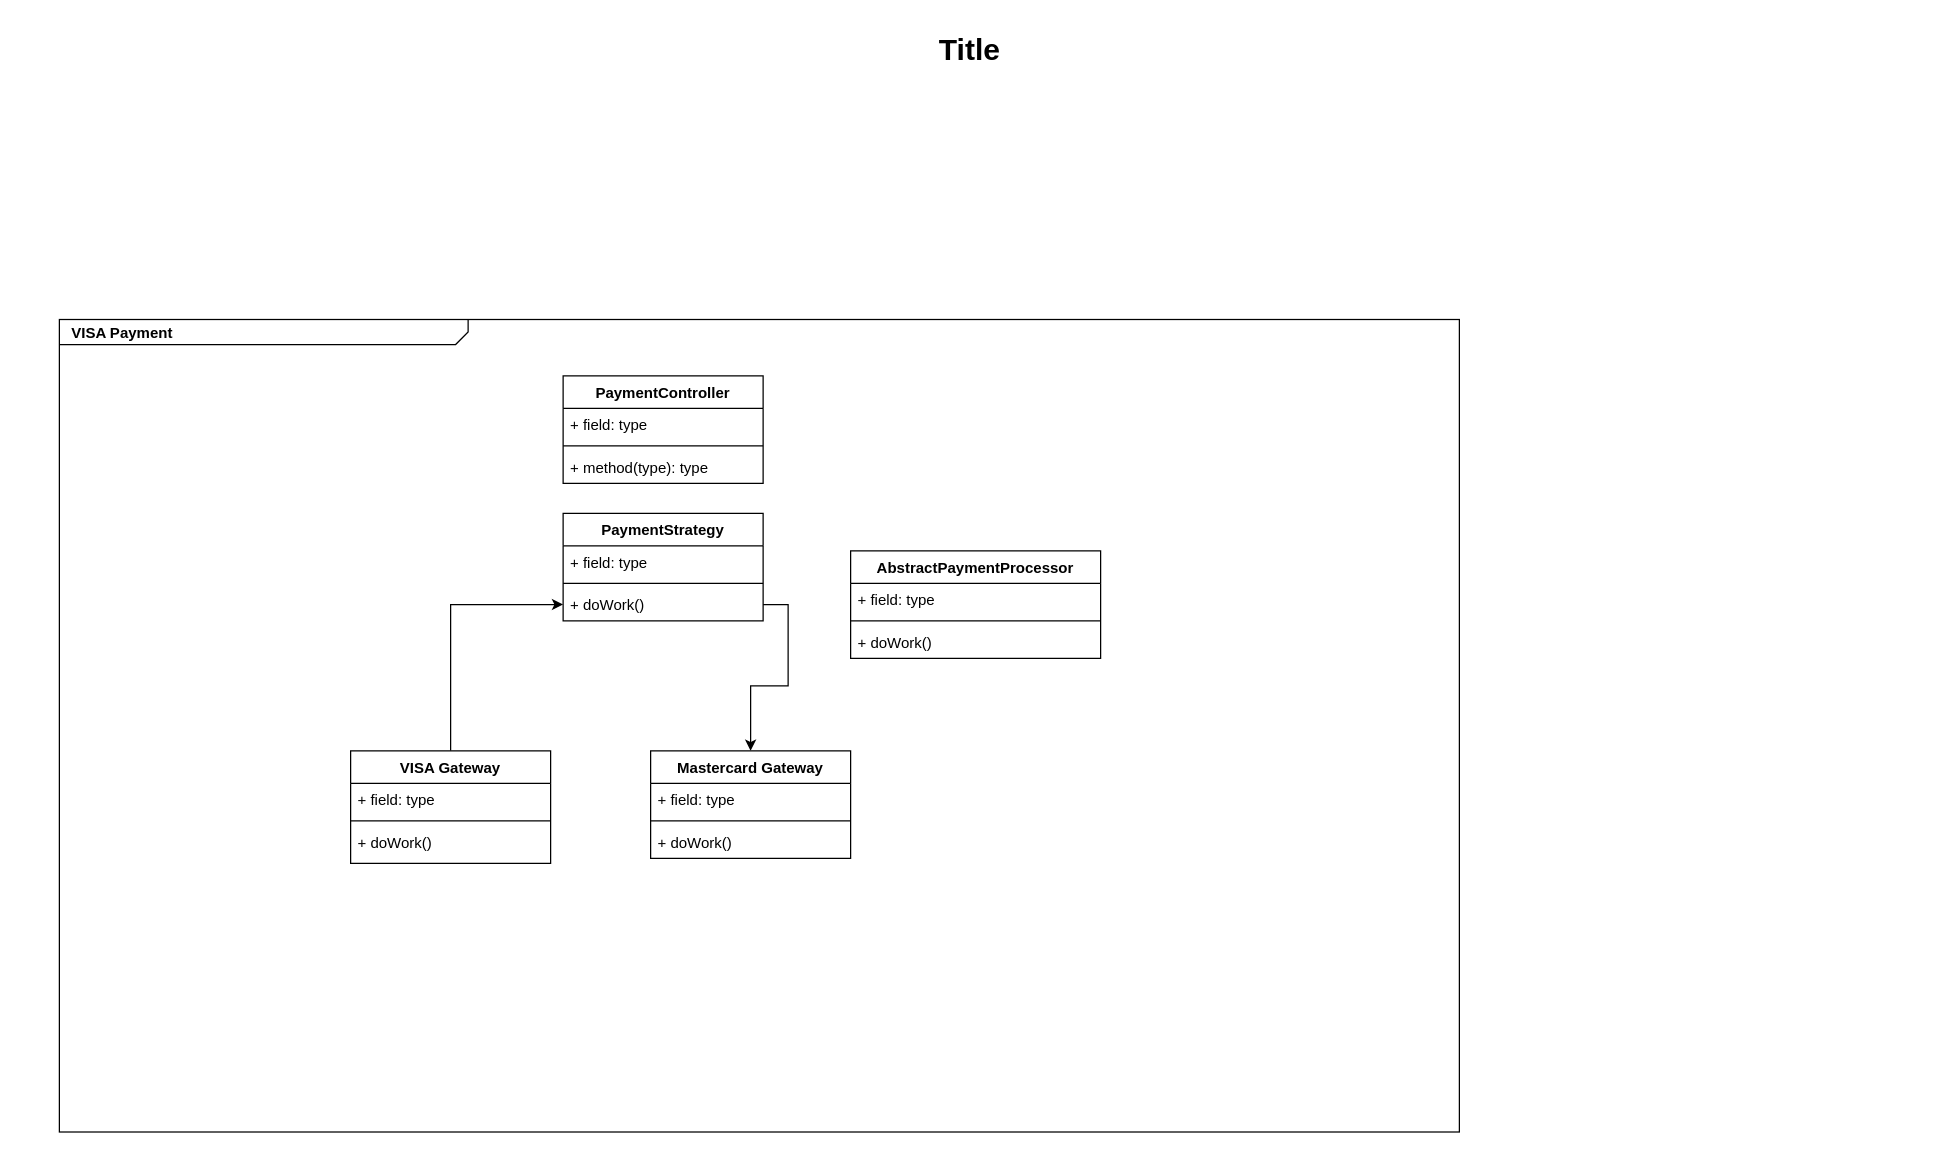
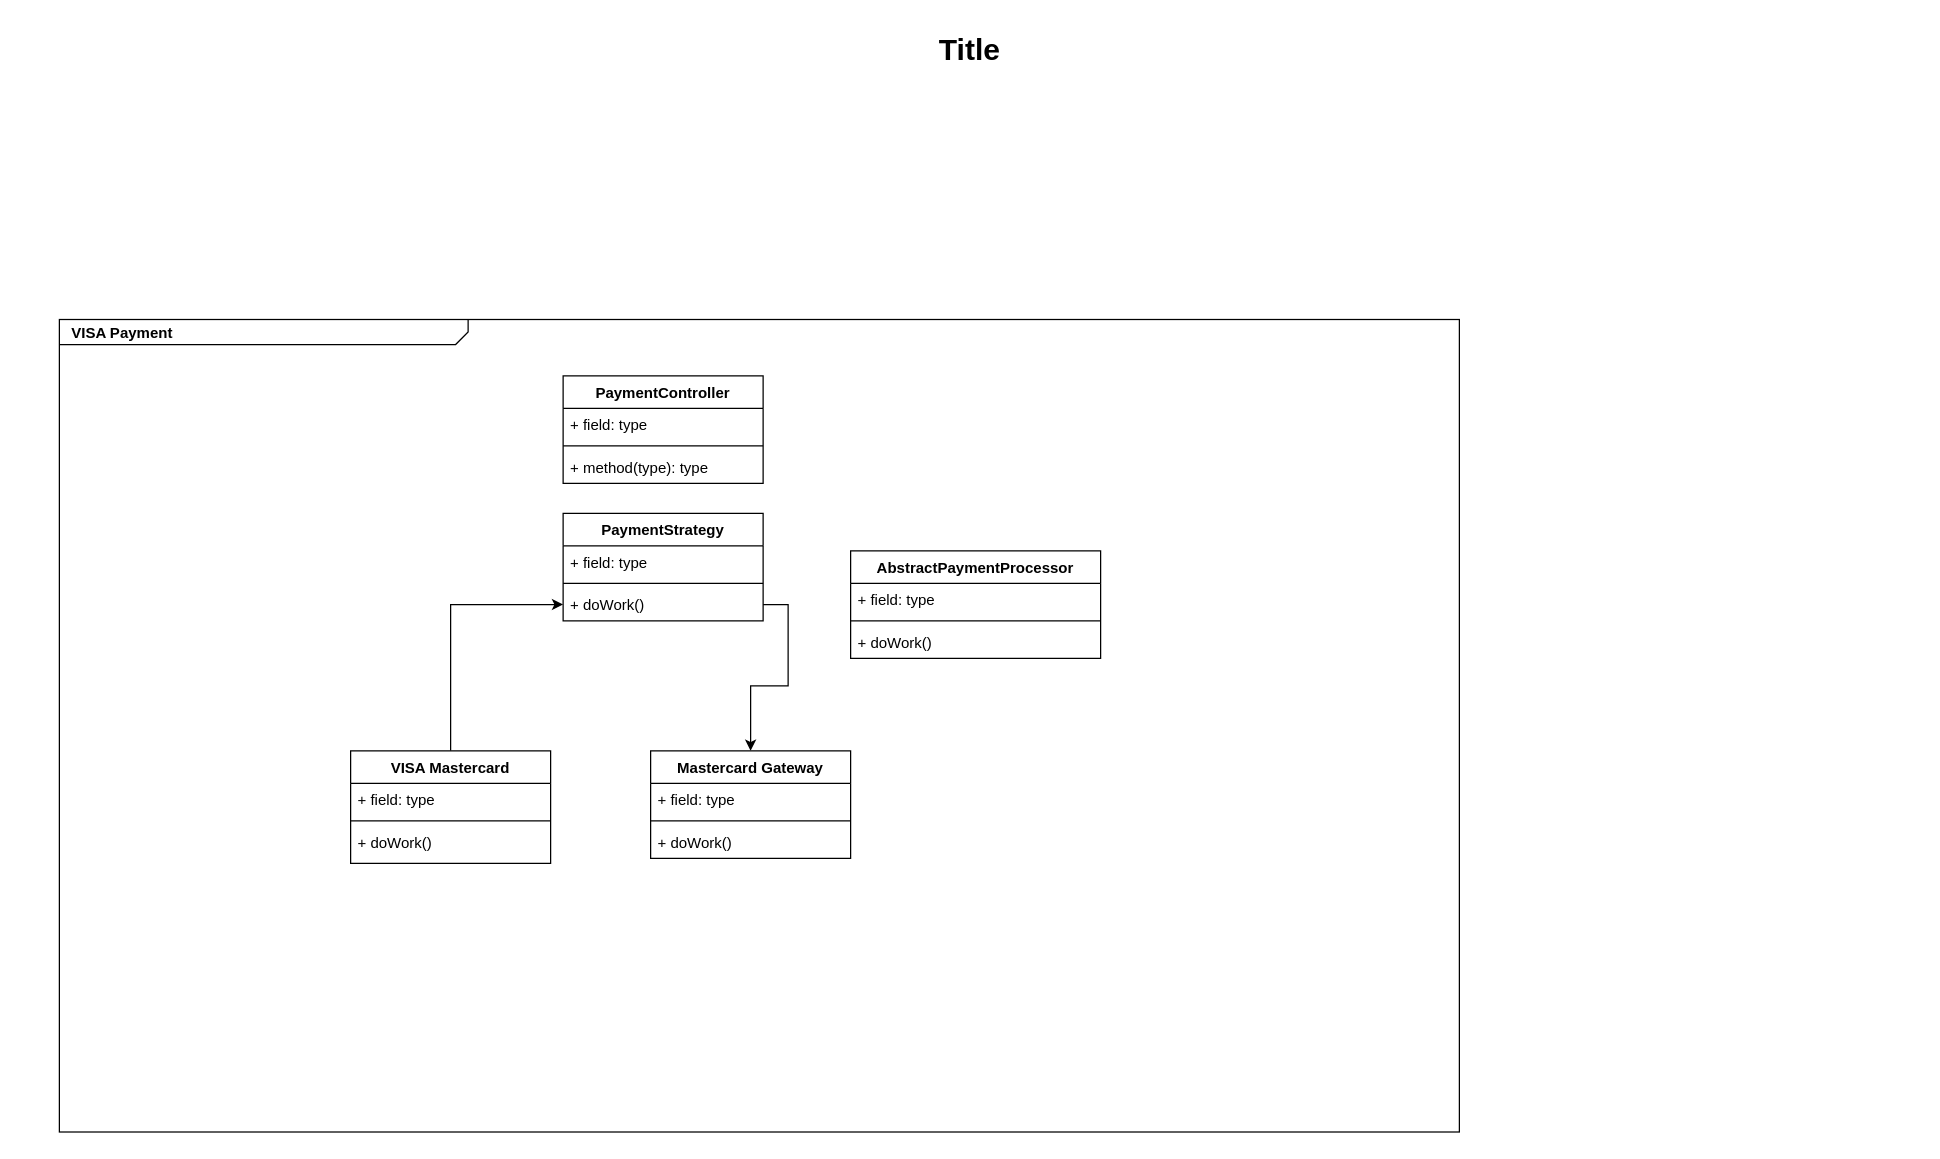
  <mxCell id="0" style=";html=1;" />
  <mxCell id="1" style=";html=1;" parent="0" />
  <mxCell id="2" style="edgeStyle=orthogonalEdgeStyle;rounded=0;orthogonalLoop=1;jettySize=auto;html=1;exitX=1;exitY=0.5;exitDx=0;exitDy=0;entryX=0.5;entryY=0;entryDx=0;entryDy=0;" edge="1" parent="1" source="12" target="18"><mxGeometry relative="1" as="geometry" /></mxCell>
  <mxCell id="3" value="&lt;p style=&quot;margin: 0px ; margin-top: 4px ; margin-left: 10px ; text-align: left&quot;&gt;&lt;b&gt;VISA Payment&lt;/b&gt;&lt;/p&gt;" style="html=1;strokeWidth=1;shape=mxgraph.sysml.package;html=1;overflow=fill;whiteSpace=wrap;fillColor=none;gradientColor=none;fontSize=12;align=center;labelX=327.64;" parent="1" vertex="1"><mxGeometry x="47" y="255" width="1120" height="650" as="geometry" /></mxCell>
  <mxCell id="4" value="Title" style="text;strokeColor=none;fillColor=none;html=1;fontSize=24;fontStyle=1;verticalAlign=middle;align=center;" parent="1" vertex="1"><mxGeometry x="20" y="20" width="1510" height="40" as="geometry" /></mxCell>
  <mxCell id="5" value="PaymentController" style="swimlane;fontStyle=1;align=center;verticalAlign=top;childLayout=stackLayout;horizontal=1;startSize=26;horizontalStack=0;resizeParent=1;resizeParentMax=0;resizeLast=0;collapsible=1;marginBottom=0;" vertex="1" parent="1"><mxGeometry x="450" y="300" width="160" height="86" as="geometry" /></mxCell>
  <mxCell id="6" value="+ field: type" style="text;strokeColor=none;fillColor=none;align=left;verticalAlign=top;spacingLeft=4;spacingRight=4;overflow=hidden;rotatable=0;points=[[0,0.5],[1,0.5]];portConstraint=eastwest;" vertex="1" parent="5"><mxGeometry y="26" width="160" height="26" as="geometry" /></mxCell>
  <mxCell id="7" value="" style="line;strokeWidth=1;fillColor=none;align=left;verticalAlign=middle;spacingTop=-1;spacingLeft=3;spacingRight=3;rotatable=0;labelPosition=right;points=[];portConstraint=eastwest;" vertex="1" parent="5"><mxGeometry y="52" width="160" height="8" as="geometry" /></mxCell>
  <mxCell id="8" value="+ method(type): type" style="text;strokeColor=none;fillColor=none;align=left;verticalAlign=top;spacingLeft=4;spacingRight=4;overflow=hidden;rotatable=0;points=[[0,0.5],[1,0.5]];portConstraint=eastwest;" vertex="1" parent="5"><mxGeometry y="60" width="160" height="26" as="geometry" /></mxCell>
  <mxCell id="9" value="PaymentStrategy" style="swimlane;fontStyle=1;align=center;verticalAlign=top;childLayout=stackLayout;horizontal=1;startSize=26;horizontalStack=0;resizeParent=1;resizeParentMax=0;resizeLast=0;collapsible=1;marginBottom=0;" vertex="1" parent="1"><mxGeometry x="450" y="410" width="160" height="86" as="geometry" /></mxCell>
  <mxCell id="10" value="+ field: type" style="text;strokeColor=none;fillColor=none;align=left;verticalAlign=top;spacingLeft=4;spacingRight=4;overflow=hidden;rotatable=0;points=[[0,0.5],[1,0.5]];portConstraint=eastwest;" vertex="1" parent="9"><mxGeometry y="26" width="160" height="26" as="geometry" /></mxCell>
  <mxCell id="11" value="" style="line;strokeWidth=1;fillColor=none;align=left;verticalAlign=middle;spacingTop=-1;spacingLeft=3;spacingRight=3;rotatable=0;labelPosition=right;points=[];portConstraint=eastwest;" vertex="1" parent="9"><mxGeometry y="52" width="160" height="8" as="geometry" /></mxCell>
  <mxCell id="12" value="+ doWork()" style="text;strokeColor=none;fillColor=none;align=left;verticalAlign=top;spacingLeft=4;spacingRight=4;overflow=hidden;rotatable=0;points=[[0,0.5],[1,0.5]];portConstraint=eastwest;" vertex="1" parent="9"><mxGeometry y="60" width="160" height="26" as="geometry" /></mxCell>
  <mxCell id="13" style="edgeStyle=orthogonalEdgeStyle;rounded=0;orthogonalLoop=1;jettySize=auto;html=1;exitX=0.5;exitY=0;exitDx=0;exitDy=0;entryX=0;entryY=0.5;entryDx=0;entryDy=0;" edge="1" parent="1" source="14" target="12"><mxGeometry relative="1" as="geometry" /></mxCell>
- <mxCell id="14" value="VISA Gateway" style="swimlane;fontStyle=1;align=center;verticalAlign=top;childLayout=stackLayout;horizontal=1;startSize=26;horizontalStack=0;resizeParent=1;resizeParentMax=0;resizeLast=0;collapsible=1;marginBottom=0;" vertex="1" parent="1"><mxGeometry x="280" y="600" width="160" height="90" as="geometry" /></mxCell>
+ <mxCell id="14" value="VISA Mastercard" style="swimlane;fontStyle=1;align=center;verticalAlign=top;childLayout=stackLayout;horizontal=1;startSize=26;horizontalStack=0;resizeParent=1;resizeParentMax=0;resizeLast=0;collapsible=1;marginBottom=0;" vertex="1" parent="1"><mxGeometry x="280" y="600" width="160" height="90" as="geometry" /></mxCell>
  <mxCell id="15" value="+ field: type" style="text;strokeColor=none;fillColor=none;align=left;verticalAlign=top;spacingLeft=4;spacingRight=4;overflow=hidden;rotatable=0;points=[[0,0.5],[1,0.5]];portConstraint=eastwest;" vertex="1" parent="14"><mxGeometry y="26" width="160" height="26" as="geometry" /></mxCell>
  <mxCell id="16" value="" style="line;strokeWidth=1;fillColor=none;align=left;verticalAlign=middle;spacingTop=-1;spacingLeft=3;spacingRight=3;rotatable=0;labelPosition=right;points=[];portConstraint=eastwest;" vertex="1" parent="14"><mxGeometry y="52" width="160" height="8" as="geometry" /></mxCell>
  <mxCell id="17" value="+ doWork()" style="text;strokeColor=none;fillColor=none;align=left;verticalAlign=top;spacingLeft=4;spacingRight=4;overflow=hidden;rotatable=0;points=[[0,0.5],[1,0.5]];portConstraint=eastwest;" vertex="1" parent="14"><mxGeometry y="60" width="160" height="30" as="geometry" /></mxCell>
  <mxCell id="18" value="Mastercard Gateway" style="swimlane;fontStyle=1;align=center;verticalAlign=top;childLayout=stackLayout;horizontal=1;startSize=26;horizontalStack=0;resizeParent=1;resizeParentMax=0;resizeLast=0;collapsible=1;marginBottom=0;" vertex="1" parent="1"><mxGeometry x="520" y="600" width="160" height="86" as="geometry" /></mxCell>
  <mxCell id="19" value="+ field: type" style="text;strokeColor=none;fillColor=none;align=left;verticalAlign=top;spacingLeft=4;spacingRight=4;overflow=hidden;rotatable=0;points=[[0,0.5],[1,0.5]];portConstraint=eastwest;" vertex="1" parent="18"><mxGeometry y="26" width="160" height="26" as="geometry" /></mxCell>
  <mxCell id="20" value="" style="line;strokeWidth=1;fillColor=none;align=left;verticalAlign=middle;spacingTop=-1;spacingLeft=3;spacingRight=3;rotatable=0;labelPosition=right;points=[];portConstraint=eastwest;" vertex="1" parent="18"><mxGeometry y="52" width="160" height="8" as="geometry" /></mxCell>
  <mxCell id="21" value="+ doWork()" style="text;strokeColor=none;fillColor=none;align=left;verticalAlign=top;spacingLeft=4;spacingRight=4;overflow=hidden;rotatable=0;points=[[0,0.5],[1,0.5]];portConstraint=eastwest;" vertex="1" parent="18"><mxGeometry y="60" width="160" height="26" as="geometry" /></mxCell>
  <mxCell id="22" value="AbstractPaymentProcessor" style="swimlane;fontStyle=1;align=center;verticalAlign=top;childLayout=stackLayout;horizontal=1;startSize=26;horizontalStack=0;resizeParent=1;resizeParentMax=0;resizeLast=0;collapsible=1;marginBottom=0;" vertex="1" parent="1"><mxGeometry x="680" y="440" width="200" height="86" as="geometry" /></mxCell>
  <mxCell id="23" value="+ field: type" style="text;strokeColor=none;fillColor=none;align=left;verticalAlign=top;spacingLeft=4;spacingRight=4;overflow=hidden;rotatable=0;points=[[0,0.5],[1,0.5]];portConstraint=eastwest;" vertex="1" parent="22"><mxGeometry y="26" width="200" height="26" as="geometry" /></mxCell>
  <mxCell id="24" value="" style="line;strokeWidth=1;fillColor=none;align=left;verticalAlign=middle;spacingTop=-1;spacingLeft=3;spacingRight=3;rotatable=0;labelPosition=right;points=[];portConstraint=eastwest;" vertex="1" parent="22"><mxGeometry y="52" width="200" height="8" as="geometry" /></mxCell>
  <mxCell id="25" value="+ doWork()" style="text;strokeColor=none;fillColor=none;align=left;verticalAlign=top;spacingLeft=4;spacingRight=4;overflow=hidden;rotatable=0;points=[[0,0.5],[1,0.5]];portConstraint=eastwest;" vertex="1" parent="22"><mxGeometry y="60" width="200" height="26" as="geometry" /></mxCell>
